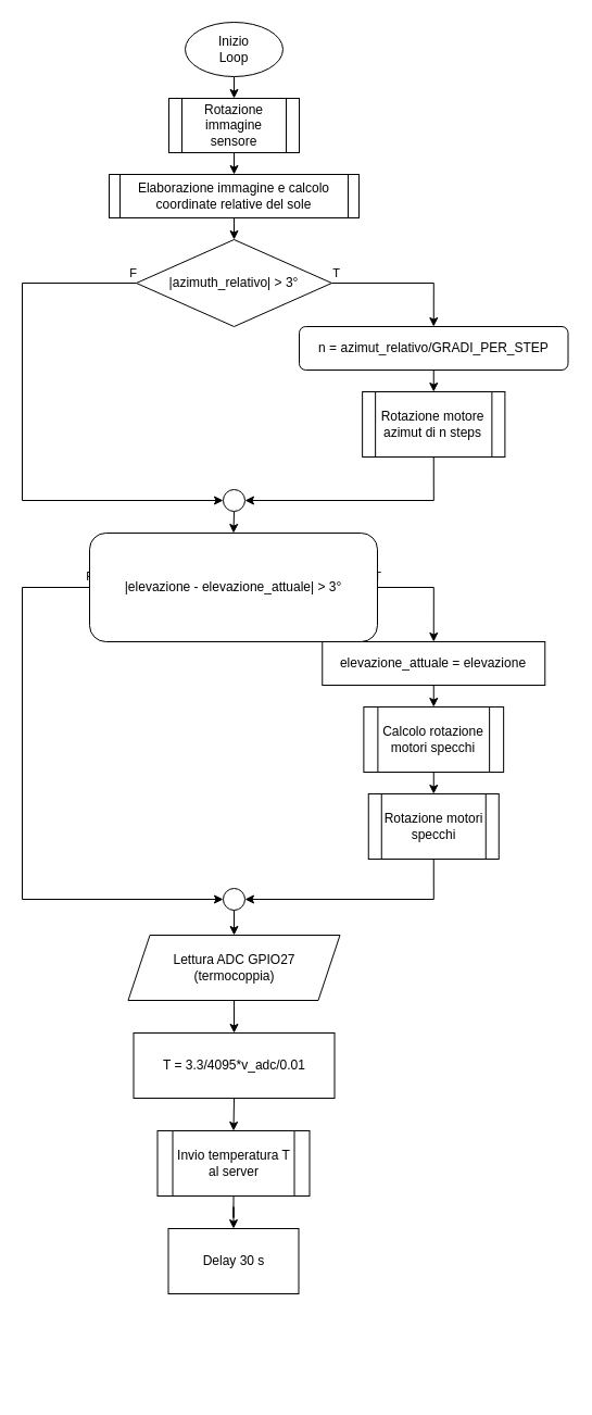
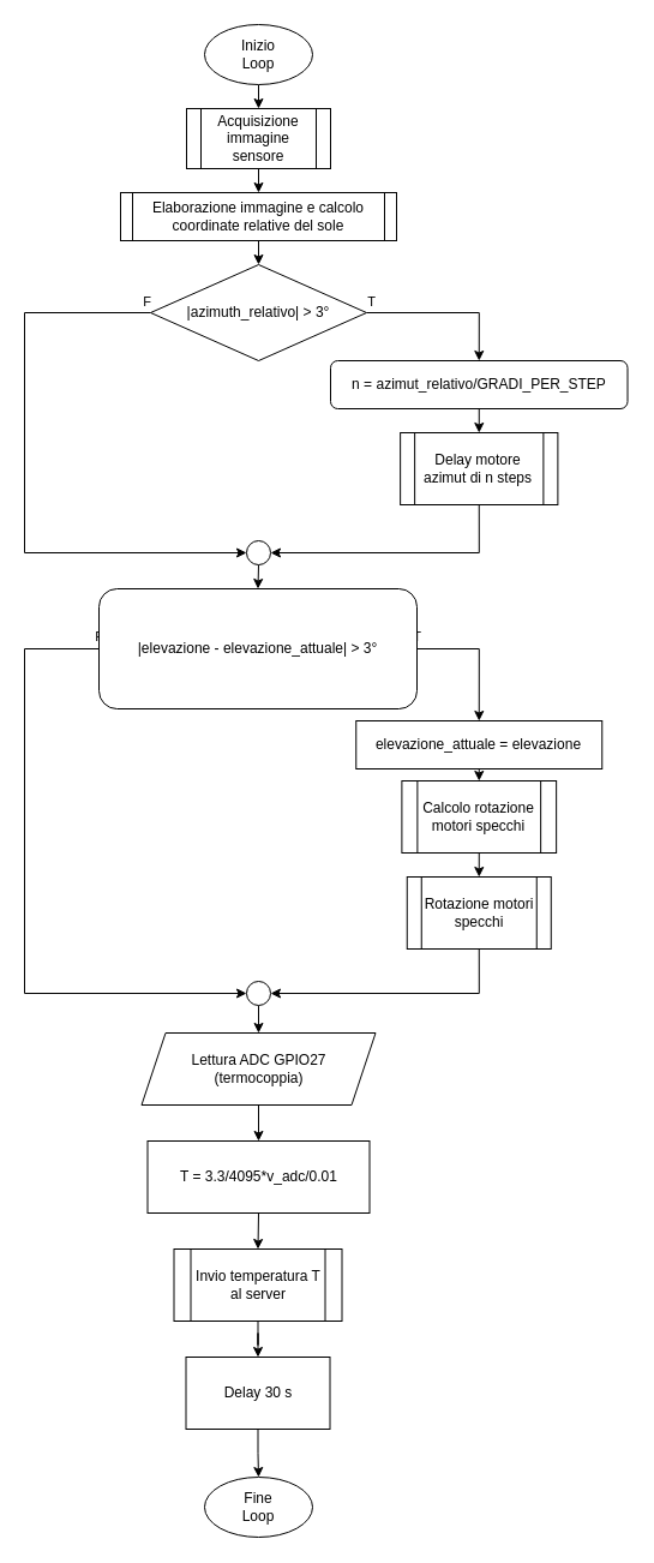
  <mxCell id="0" />
  <mxCell id="1" parent="0" />
  <mxCell id="2" style="edgeStyle=orthogonalEdgeStyle;rounded=0;orthogonalLoop=1;jettySize=auto;html=1;exitX=0.5;exitY=1;exitDx=0;exitDy=0;entryX=0.5;entryY=0;entryDx=0;entryDy=0;" edge="1" parent="1" source="3" target="5"><mxGeometry relative="1" as="geometry" /></mxCell>
  <mxCell id="3" value="&lt;div&gt;Inizio&lt;/div&gt;&lt;div&gt;Loop&lt;br&gt;&lt;/div&gt;" style="ellipse;whiteSpace=wrap;html=1;" vertex="1" parent="1"><mxGeometry x="170" y="20" width="90" height="50" as="geometry" /></mxCell>
  <mxCell id="4" style="edgeStyle=orthogonalEdgeStyle;rounded=0;orthogonalLoop=1;jettySize=auto;html=1;exitX=0.5;exitY=1;exitDx=0;exitDy=0;entryX=0.5;entryY=0;entryDx=0;entryDy=0;" edge="1" parent="1" source="5" target="7"><mxGeometry relative="1" as="geometry" /></mxCell>
- <mxCell id="5" value="&lt;div&gt;Rotazione immagine&lt;/div&gt;&lt;div&gt;sensore&lt;br&gt;&lt;/div&gt;" style="shape=process;whiteSpace=wrap;html=1;backgroundOutline=1;" vertex="1" parent="1"><mxGeometry x="155" y="90" width="120" height="50" as="geometry" /></mxCell>
+ <mxCell id="5" value="&lt;div&gt;Acquisizione immagine&lt;/div&gt;&lt;div&gt;sensore&lt;br&gt;&lt;/div&gt;" style="shape=process;whiteSpace=wrap;html=1;backgroundOutline=1;" vertex="1" parent="1"><mxGeometry x="155" y="90" width="120" height="50" as="geometry" /></mxCell>
  <mxCell id="6" style="edgeStyle=orthogonalEdgeStyle;rounded=0;orthogonalLoop=1;jettySize=auto;html=1;exitX=0.5;exitY=1;exitDx=0;exitDy=0;entryX=0.5;entryY=0;entryDx=0;entryDy=0;" edge="1" parent="1" source="7" target="12"><mxGeometry relative="1" as="geometry" /></mxCell>
  <mxCell id="7" value="Elaborazione immagine e calcolo coordinate relative del sole" style="shape=process;whiteSpace=wrap;html=1;backgroundOutline=1;size=0.043;" vertex="1" parent="1"><mxGeometry x="100" y="160" width="230" height="40" as="geometry" /></mxCell>
  <mxCell id="8" style="edgeStyle=orthogonalEdgeStyle;rounded=0;orthogonalLoop=1;jettySize=auto;html=1;exitX=1;exitY=0.5;exitDx=0;exitDy=0;entryX=0.5;entryY=0;entryDx=0;entryDy=0;" edge="1" parent="1" source="12" target="14"><mxGeometry relative="1" as="geometry" /></mxCell>
  <mxCell id="9" value="T" style="edgeLabel;html=1;align=center;verticalAlign=middle;resizable=0;points=[];" vertex="1" connectable="0" parent="8"><mxGeometry x="-0.776" y="-1" relative="1" as="geometry"><mxPoint x="-12" y="-11" as="offset" /></mxGeometry></mxCell>
  <mxCell id="10" style="edgeStyle=orthogonalEdgeStyle;rounded=0;orthogonalLoop=1;jettySize=auto;html=1;exitX=0;exitY=0.5;exitDx=0;exitDy=0;entryX=0;entryY=0.5;entryDx=0;entryDy=0;" edge="1" parent="1" source="12" target="18"><mxGeometry relative="1" as="geometry"><Array as="points"><mxPoint x="20" y="260" /><mxPoint x="20" y="460" /></Array></mxGeometry></mxCell>
  <mxCell id="11" value="F" style="edgeLabel;html=1;align=center;verticalAlign=middle;resizable=0;points=[];" vertex="1" connectable="0" parent="10"><mxGeometry x="-0.906" y="1" relative="1" as="geometry"><mxPoint x="19" y="-11" as="offset" /></mxGeometry></mxCell>
  <mxCell id="12" value="|azimuth_relativo| &amp;gt; 3°" style="rhombus;whiteSpace=wrap;html=1;" vertex="1" parent="1"><mxGeometry x="125" y="220" width="180" height="80" as="geometry" /></mxCell>
  <mxCell id="13" style="edgeStyle=orthogonalEdgeStyle;rounded=0;orthogonalLoop=1;jettySize=auto;html=1;exitX=0.5;exitY=1;exitDx=0;exitDy=0;entryX=0.5;entryY=0;entryDx=0;entryDy=0;" edge="1" parent="1" source="14" target="16"><mxGeometry relative="1" as="geometry" /></mxCell>
  <mxCell id="14" value="n = azimut_relativo/GRADI_PER_STEP" style="whiteSpace=wrap;html=1;rounded=1;" vertex="1" parent="1"><mxGeometry x="275" y="300" width="247.5" height="40" as="geometry" /></mxCell>
  <mxCell id="15" style="edgeStyle=orthogonalEdgeStyle;rounded=0;orthogonalLoop=1;jettySize=auto;html=1;exitX=0.5;exitY=1;exitDx=0;exitDy=0;entryX=1;entryY=0.5;entryDx=0;entryDy=0;" edge="1" parent="1" source="16" target="18"><mxGeometry relative="1" as="geometry" /></mxCell>
- <mxCell id="16" value="&lt;div&gt;Rotazione motore&lt;/div&gt;&lt;div&gt;azimut di n steps&lt;br&gt;&lt;/div&gt;" style="shape=process;whiteSpace=wrap;html=1;backgroundOutline=1;size=0.094;" vertex="1" parent="1"><mxGeometry x="333.13" y="360" width="131.25" height="60" as="geometry" /></mxCell>
+ <mxCell id="16" value="&lt;div&gt;Delay motore&lt;/div&gt;&lt;div&gt;azimut di n steps&lt;br&gt;&lt;/div&gt;" style="shape=process;whiteSpace=wrap;html=1;backgroundOutline=1;size=0.094;" vertex="1" parent="1"><mxGeometry x="333.13" y="360" width="131.25" height="60" as="geometry" /></mxCell>
  <mxCell id="17" style="edgeStyle=orthogonalEdgeStyle;rounded=0;orthogonalLoop=1;jettySize=auto;html=1;exitX=0.5;exitY=1;exitDx=0;exitDy=0;entryX=0.5;entryY=0;entryDx=0;entryDy=0;" edge="1" parent="1" source="18" target="23"><mxGeometry relative="1" as="geometry" /></mxCell>
  <mxCell id="18" value="" style="ellipse;whiteSpace=wrap;html=1;aspect=fixed;" vertex="1" parent="1"><mxGeometry x="205" y="450" width="20" height="20" as="geometry" /></mxCell>
  <mxCell id="19" style="edgeStyle=orthogonalEdgeStyle;rounded=0;orthogonalLoop=1;jettySize=auto;html=1;exitX=0.5;exitY=1;exitDx=0;exitDy=0;entryX=0.5;entryY=0;entryDx=0;entryDy=0;" edge="1" parent="1" source="20" target="25"><mxGeometry relative="1" as="geometry" /></mxCell>
- <mxCell id="20" value="elevazione_attuale = elevazione" style="rounded=0;whiteSpace=wrap;html=1;" vertex="1" parent="1"><mxGeometry x="296.26" y="590" width="205" height="40" as="geometry" /></mxCell>
+ <mxCell id="20" value="elevazione_attuale = elevazione" style="rounded=0;whiteSpace=wrap;html=1;" vertex="1" parent="1"><mxGeometry x="296.26" y="600" width="205" height="40" as="geometry" /></mxCell>
  <mxCell id="21" value="T" style="edgeStyle=orthogonalEdgeStyle;rounded=0;orthogonalLoop=1;jettySize=auto;html=1;exitX=1;exitY=0.5;exitDx=0;exitDy=0;entryX=0.5;entryY=0;entryDx=0;entryDy=0;" edge="1" parent="1" source="23" target="20"><mxGeometry x="-1" y="10" relative="1" as="geometry"><Array as="points"><mxPoint x="399" y="540" /></Array><mxPoint as="offset" /></mxGeometry></mxCell>
  <mxCell id="22" value="F" style="edgeStyle=orthogonalEdgeStyle;rounded=0;orthogonalLoop=1;jettySize=auto;html=1;exitX=0;exitY=0.5;exitDx=0;exitDy=0;entryX=0;entryY=0.5;entryDx=0;entryDy=0;" edge="1" parent="1" source="23" target="29"><mxGeometry x="-1" y="-10" relative="1" as="geometry"><Array as="points"><mxPoint x="20" y="540" /><mxPoint x="20" y="827" /></Array><mxPoint as="offset" /></mxGeometry></mxCell>
  <mxCell id="23" value="|elevazione - elevazione_attuale| &amp;gt; 3°" style="whiteSpace=wrap;html=1;rounded=1;" vertex="1" parent="1"><mxGeometry x="82" y="490" width="265" height="100" as="geometry" /></mxCell>
  <mxCell id="24" style="edgeStyle=orthogonalEdgeStyle;rounded=0;orthogonalLoop=1;jettySize=auto;html=1;exitX=0.5;exitY=1;exitDx=0;exitDy=0;entryX=0.5;entryY=0;entryDx=0;entryDy=0;" edge="1" parent="1" source="25" target="27"><mxGeometry relative="1" as="geometry" /></mxCell>
  <mxCell id="25" value="Calcolo rotazione motori specchi" style="shape=process;whiteSpace=wrap;html=1;backgroundOutline=1;" vertex="1" parent="1"><mxGeometry x="334.39" y="650" width="128.75" height="60" as="geometry" /></mxCell>
  <mxCell id="26" style="edgeStyle=orthogonalEdgeStyle;rounded=0;orthogonalLoop=1;jettySize=auto;html=1;exitX=0.5;exitY=1;exitDx=0;exitDy=0;entryX=1;entryY=0.5;entryDx=0;entryDy=0;" edge="1" parent="1" source="27" target="29"><mxGeometry relative="1" as="geometry" /></mxCell>
  <mxCell id="27" value="Rotazione motori specchi" style="shape=process;whiteSpace=wrap;html=1;backgroundOutline=1;" vertex="1" parent="1"><mxGeometry x="338.76" y="730" width="120" height="60" as="geometry" /></mxCell>
  <mxCell id="28" style="edgeStyle=orthogonalEdgeStyle;rounded=0;orthogonalLoop=1;jettySize=auto;html=1;exitX=0.5;exitY=1;exitDx=0;exitDy=0;entryX=0.5;entryY=0;entryDx=0;entryDy=0;" edge="1" parent="1" source="29" target="31"><mxGeometry relative="1" as="geometry" /></mxCell>
  <mxCell id="29" value="" style="ellipse;whiteSpace=wrap;html=1;aspect=fixed;" vertex="1" parent="1"><mxGeometry x="205" y="817" width="20" height="20" as="geometry" /></mxCell>
  <mxCell id="30" style="edgeStyle=orthogonalEdgeStyle;rounded=0;orthogonalLoop=1;jettySize=auto;html=1;exitX=0.5;exitY=1;exitDx=0;exitDy=0;entryX=0.5;entryY=0;entryDx=0;entryDy=0;" edge="1" parent="1" source="31" target="33"><mxGeometry relative="1" as="geometry" /></mxCell>
  <mxCell id="31" value="&lt;div&gt;Lettura ADC GPIO27&lt;/div&gt;&lt;div&gt;(termocoppia)&lt;/div&gt;" style="shape=parallelogram;perimeter=parallelogramPerimeter;whiteSpace=wrap;html=1;fixedSize=1;" vertex="1" parent="1"><mxGeometry x="117.5" y="860" width="195" height="60" as="geometry" /></mxCell>
  <mxCell id="32" style="edgeStyle=orthogonalEdgeStyle;rounded=0;orthogonalLoop=1;jettySize=auto;html=1;exitX=0.5;exitY=1;exitDx=0;exitDy=0;entryX=0.5;entryY=0;entryDx=0;entryDy=0;" edge="1" parent="1" source="33" target="35"><mxGeometry relative="1" as="geometry" /></mxCell>
  <mxCell id="33" value="T = 3.3/4095*v_adc/0.01" style="rounded=0;whiteSpace=wrap;html=1;" vertex="1" parent="1"><mxGeometry x="122.5" y="950" width="185" height="60" as="geometry" /></mxCell>
  <mxCell id="34" value="" style="edgeStyle=orthogonalEdgeStyle;rounded=0;orthogonalLoop=1;jettySize=auto;html=1;" edge="1" parent="1" source="35" target="38"><mxGeometry relative="1" as="geometry" /></mxCell>
  <mxCell id="35" value="Invio temperatura T al server" style="shape=process;whiteSpace=wrap;html=1;backgroundOutline=1;" vertex="1" parent="1"><mxGeometry x="144.5" y="1040" width="140" height="60" as="geometry" /></mxCell>
+ <mxCell id="36" value="&lt;div&gt;Fine&lt;br&gt;&lt;/div&gt;&lt;div&gt;Loop&lt;br&gt;&lt;/div&gt;" style="ellipse;whiteSpace=wrap;html=1;" vertex="1" parent="1"><mxGeometry x="170" y="1230" width="90" height="50" as="geometry" /></mxCell>
+ <mxCell id="37" value="" style="edgeStyle=orthogonalEdgeStyle;rounded=0;orthogonalLoop=1;jettySize=auto;html=1;" edge="1" parent="1" source="38" target="36"><mxGeometry relative="1" as="geometry" /></mxCell>
  <mxCell id="38" value="Delay 30 s" style="rounded=0;whiteSpace=wrap;html=1;" vertex="1" parent="1"><mxGeometry x="154.5" y="1130" width="120" height="60" as="geometry" /></mxCell>
